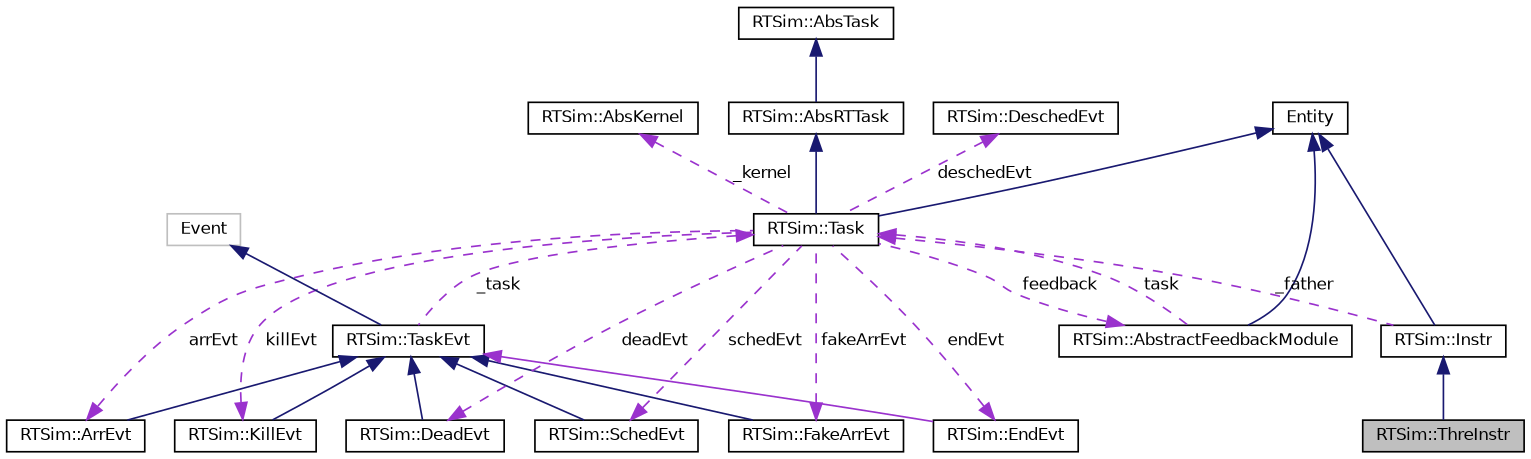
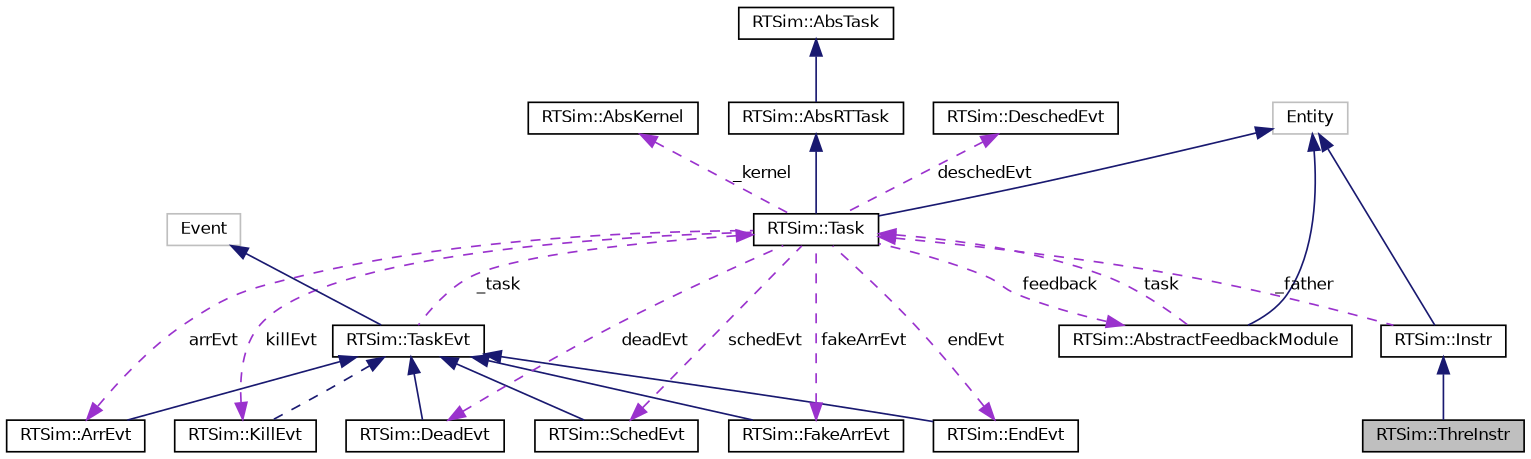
  digraph {
    rankdir=TB
    node [color=black fillcolor=white fontname=Helvetica fontsize=10 shape=record style=filled]
    edge [color=midnightblue dir=back fontname=Helvetica fontsize=10 labelfontname=Helvetica labelfontsize=10 style=solid]
    n1 [fillcolor=grey75 fontcolor=black height=0.2 label="RTSim::ThreInstr" width=0.4]
    n2 [height=0.2 label="RTSim::Instr" width=0.4]
-   n3 [height=0.2 label=Entity width=0.4]
+   n3 [color=grey75 height=0.2 label=Entity width=0.4]
    n4 [height=0.2 label="RTSim::Task" width=0.4]
    n5 [height=0.2 label="RTSim::AbstractFeedbackModule" width=0.4]
    n6 [height=0.2 label="RTSim::TaskEvt" width=0.4]
    n7 [height=0.2 label="RTSim::FakeArrEvt" width=0.4]
    n8 [height=0.2 label="RTSim::DeadEvt" width=0.4]
    n9 [height=0.2 label="RTSim::KillEvt" width=0.4]
    n10 [height=0.2 label="RTSim::EndEvt" width=0.4]
    n11 [height=0.2 label="RTSim::SchedEvt" width=0.4]
    n12 [height=0.2 label="RTSim::ArrEvt" width=0.4]
    n13 [height=0.2 label="RTSim::AbsRTTask" width=0.4]
    n14 [height=0.2 label="RTSim::AbsTask" width=0.4]
    n15 [height=0.2 label="RTSim::DeschedEvt" width=0.4]
    n16 [color=grey75 height=0.2 label=Event width=0.4]
    n17 [height=0.2 label="RTSim::AbsKernel" width=0.4]
    n2 -> n1
    n3 -> n2
    n3 -> n4
    n3 -> n5
    n4 -> n2 [color=darkorchid3 label=" _father" style=dashed]
    n4 -> n5 [color=darkorchid3 label=" task" style=dashed]
    n4 -> n6 [color=darkorchid3 label=" _task" style=dashed]
    n5 -> n4 [color=darkorchid3 label=" feedback" style=dashed]
    n6 -> n7
    n6 -> n8
-   n6 -> n9
-   n6 -> n10 [color=darkorchid3]
+   n6 -> n9 [style=dashed]
+   n6 -> n10
    n6 -> n11
    n6 -> n12
    n7 -> n4 [color=darkorchid3 label=" fakeArrEvt" style=dashed]
    n8 -> n4 [color=darkorchid3 label=" deadEvt" style=dashed]
    n9 -> n4 [color=darkorchid3 label=" killEvt" style=dashed]
    n10 -> n4 [color=darkorchid3 label=" endEvt" style=dashed]
    n11 -> n4 [color=darkorchid3 label=" schedEvt" style=dashed]
    n12 -> n4 [color=darkorchid3 label=" arrEvt" style=dashed]
    n13 -> n4
    n14 -> n13
    n15 -> n4 [color=darkorchid3 label=" deschedEvt" style=dashed]
    n16 -> n6
    n17 -> n4 [color=darkorchid3 label=" _kernel" style=dashed]
  }
